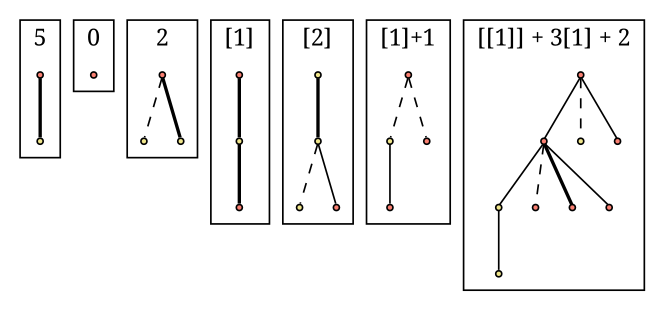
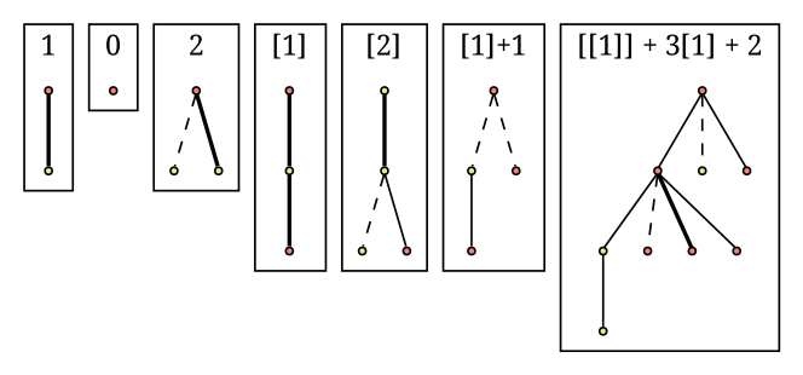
  graph {
    fontname="Noto Serif"
    node [shape=point style=filled fillcolor=salmon fontname="Noto Serif"]
    edge [style=solid fontname="Noto Serif"]
    f
    g [fillcolor=khaki]
    e
    a
    b [fillcolor=khaki]
    c [fillcolor=khaki]
    u
    v [fillcolor=khaki]
    x
    m [fillcolor=khaki]
    n [fillcolor=khaki]
    o [fillcolor=khaki]
    p
    ee
    q [fillcolor=khaki]
    pu
    k
    qq
    mm
    yy [fillcolor=khaki]
    yy2
    ll [fillcolor=khaki]
    ss
    ss2
    ss3
    gg [fillcolor=khaki]
    subgraph cluster_1 {
-     label=5
+     label=1
      f
      g
    }
    subgraph cluster_2 {
      label=0
      e
    }
    subgraph cluster_3 {
      label=2
      a
      b
      c
    }
    subgraph cluster_4 {
      label="[1]"
      u
      v
      x
    }
    subgraph cluster_5 {
      label="[2]"
      m
      n
      o
      p
    }
    subgraph cluster_6 {
      label="[1]+1"
      ee
      q
      pu
      k
    }
    subgraph cluster_7 {
      label="[[1]] + 3[1] + 2"
      qq
      mm
      yy
      yy2
      ll
      ss
      ss2
      ss3
      gg
    }
    f -- g [style=bold]
    a -- b [style=dashed]
    a -- c [style=bold]
    u -- v [style=bold]
    v -- x [style=bold]
    m -- n [style=bold]
    n -- o [style=dashed]
    n -- p
    ee -- q [style=dashed]
    ee -- pu [style=dashed]
    q -- k
    qq -- mm
    qq -- yy [style=dashed]
    qq -- yy2
    mm -- ll
    mm -- ss [style=dashed]
    mm -- ss2 [style=bold]
    mm -- ss3
    ll -- gg
  }
